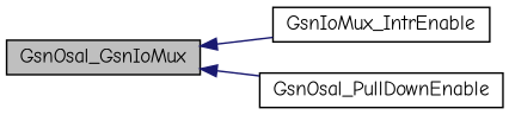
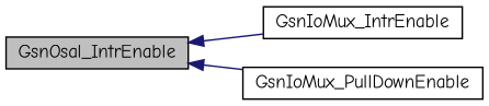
  digraph {
    fontname="Comic Neue"
    rankdir=LR
    node [color=black fillcolor=white fontname="Comic Neue" fontsize=12 shape=record style=filled]
    edge [color=midnightblue dir=back fontname="Comic Neue" fontsize=12 labelfontname=FreeSans labelfontsize=12 style=solid]
-   n1 [fillcolor=grey75 fontcolor=black height=0.2 label=GsnOsal_GsnIoMux width=0.4]
+   n1 [fillcolor=grey75 fontcolor=black height=0.2 label=GsnOsal_IntrEnable width=0.4]
    n2 [height=0.2 label=GsnIoMux_IntrEnable width=0.4]
-   n3 [height=0.2 label=GsnOsal_PullDownEnable width=0.4]
+   n3 [height=0.2 label=GsnIoMux_PullDownEnable width=0.4]
    n1 -> n2
    n1 -> n3
  }
